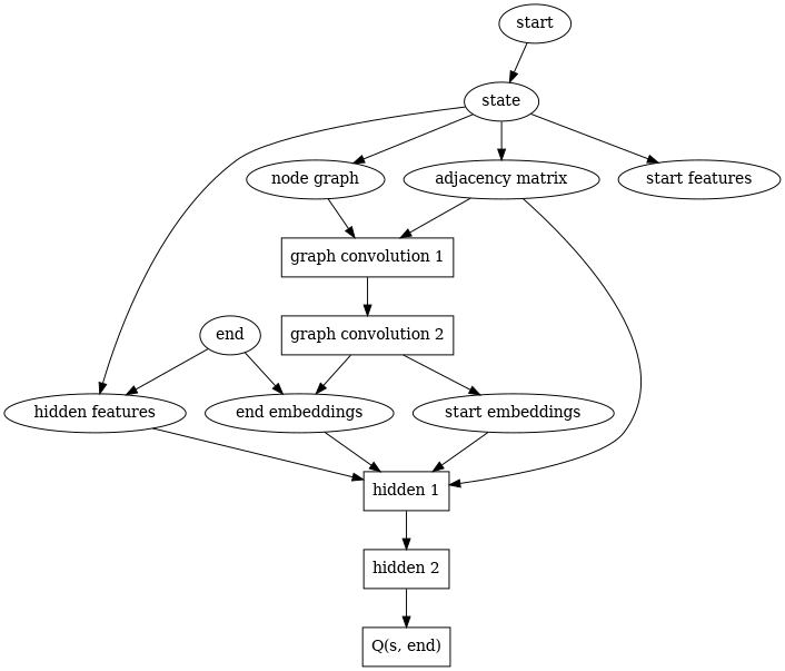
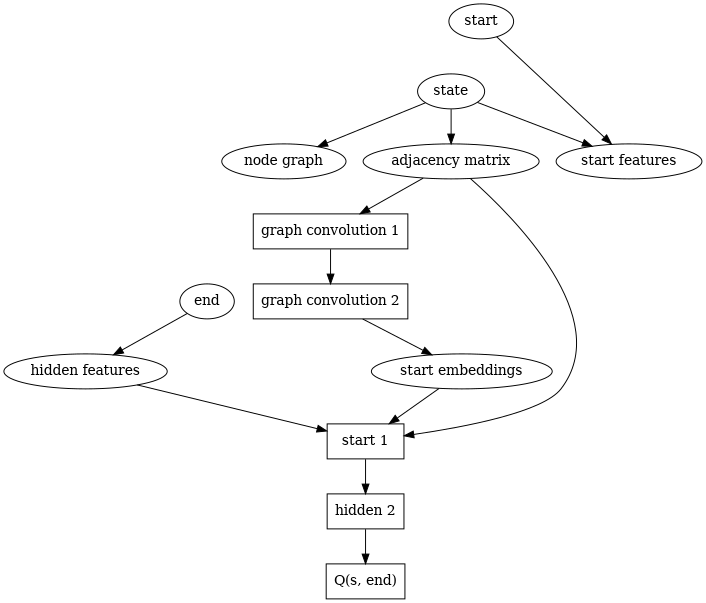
  digraph {
    n1 [label=state]
    n2 [label="node graph"]
    n3 [label="adjacency matrix"]
    n4 [label="start features"]
    n5 [label="hidden features"]
    n6 [label="graph convolution 1" shape=box]
-   n7 [label="hidden 1" shape=box]
+   n7 [label="start 1" shape=box]
    n8 [label=start]
    n9 [label="start embeddings"]
    n10 [label=end]
-   n11 [label="end embeddings"]
    n12 [label="graph convolution 2" shape=box]
    n13 [label="hidden 2" shape=box]
    n14 [label="Q(s, end)" shape=box]
    n1 -> n2
    n1 -> n3
    n1 -> n4
-   n1 -> n5
-   n2 -> n6
    n3 -> n6
    n3 -> n7
    n5 -> n7
    n6 -> n12
    n7 -> n13
-   n8 -> n1
+   n8 -> n4
    n9 -> n7
    n10 -> n5
-   n10 -> n11
-   n11 -> n7
    n12 -> n9
-   n12 -> n11
    n13 -> n14
  }
